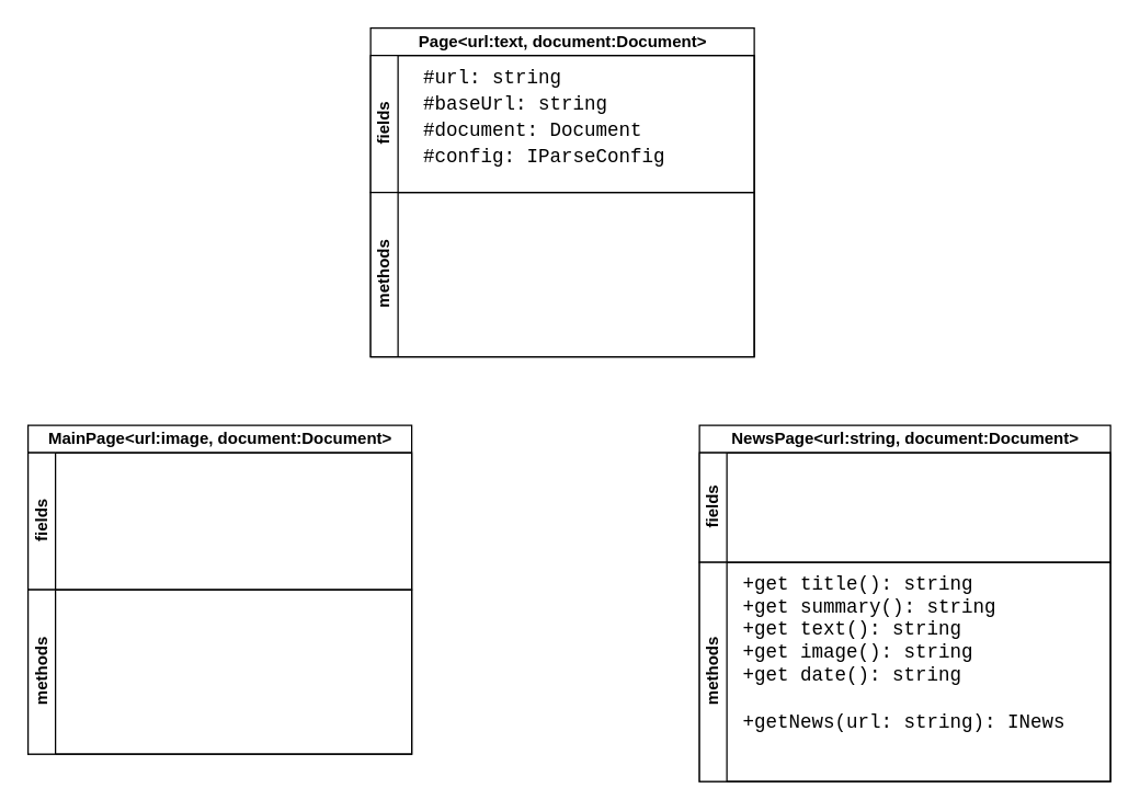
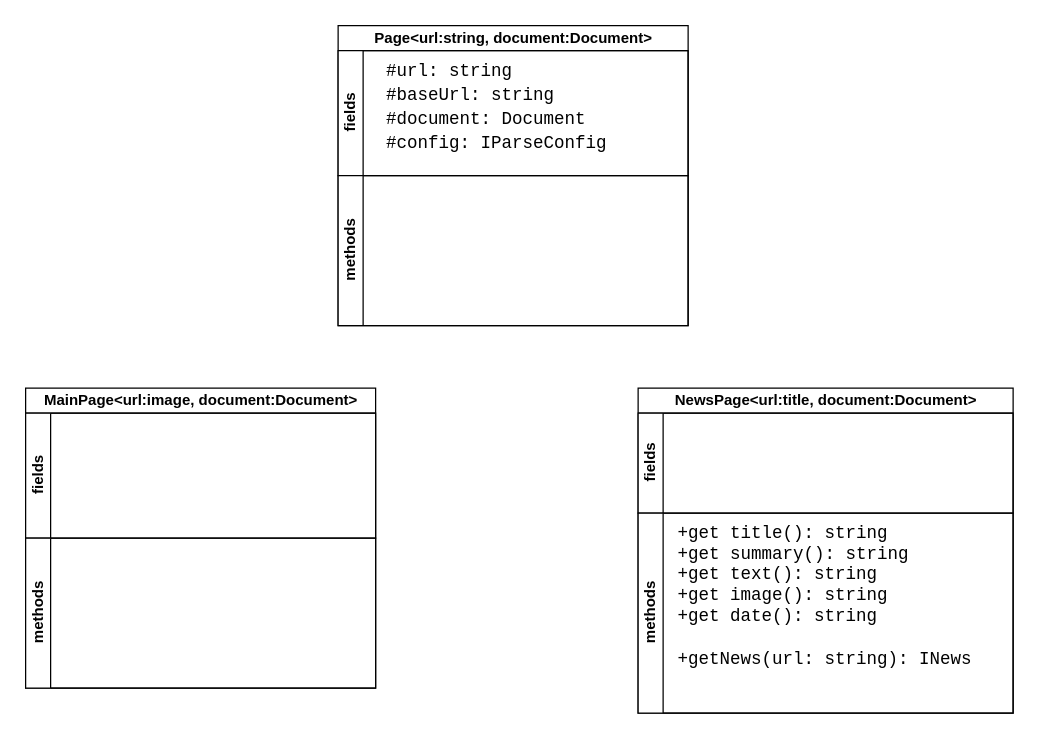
  <mxCell id="0" />
  <mxCell id="1" parent="0" />
- <mxCell id="2" value="Page&amp;lt;url:text, document:Document&amp;gt;" style="swimlane;childLayout=stackLayout;resizeParent=1;resizeParentMax=0;horizontal=1;startSize=20;horizontalStack=0;html=1;" vertex="1" parent="1"><mxGeometry x="270" y="20" width="280" height="240" as="geometry" /></mxCell>
+ <mxCell id="2" value="Page&amp;lt;url:string, document:Document&amp;gt;" style="swimlane;childLayout=stackLayout;resizeParent=1;resizeParentMax=0;horizontal=1;startSize=20;horizontalStack=0;html=1;" vertex="1" parent="1"><mxGeometry x="270" y="20" width="280" height="240" as="geometry" /></mxCell>
  <mxCell id="3" value="fields" style="swimlane;startSize=20;horizontal=0;html=1;" vertex="1" parent="2"><mxGeometry y="20" width="280" height="100" as="geometry" /></mxCell>
  <mxCell id="4" value="&lt;div style=&quot;font-size: 14px; line-height: 19px;&quot;&gt;&lt;div style=&quot;font-size: 14px;&quot;&gt;&amp;nbsp; #&lt;span style=&quot;font-size: 14px;&quot;&gt;url&lt;/span&gt;: &lt;span style=&quot;font-size: 14px;&quot;&gt;string&lt;/span&gt;&lt;/div&gt;&lt;div style=&quot;font-size: 14px;&quot;&gt;&amp;nbsp; #&lt;span style=&quot;font-size: 14px;&quot;&gt;baseUrl&lt;/span&gt;: &lt;span style=&quot;font-size: 14px;&quot;&gt;string&lt;/span&gt;&lt;/div&gt;&lt;div style=&quot;font-size: 14px;&quot;&gt;&amp;nbsp; #&lt;span style=&quot;font-size: 14px;&quot;&gt;document&lt;/span&gt;: &lt;span style=&quot;font-size: 14px;&quot;&gt;Document&lt;/span&gt;&lt;/div&gt;&lt;div style=&quot;font-size: 14px;&quot;&gt;&amp;nbsp; #&lt;span style=&quot;font-size: 14px;&quot;&gt;config&lt;/span&gt;: &lt;span style=&quot;font-size: 14px;&quot;&gt;IParseConfig&lt;/span&gt;&lt;/div&gt;&lt;/div&gt;" style="text;html=1;align=left;verticalAlign=middle;resizable=0;points=[];autosize=1;strokeColor=none;fillColor=none;labelBackgroundColor=none;fontColor=default;fontFamily=Courier New;fontSize=14;" vertex="1" parent="3"><mxGeometry x="20" width="220" height="90" as="geometry" /></mxCell>
  <mxCell id="5" value="methods" style="swimlane;startSize=20;horizontal=0;html=1;" vertex="1" parent="2"><mxGeometry y="120" width="280" height="120" as="geometry" /></mxCell>
  <mxCell id="6" value="MainPage&amp;lt;url:image, document:Document&amp;gt;" style="swimlane;childLayout=stackLayout;resizeParent=1;resizeParentMax=0;horizontal=1;startSize=20;horizontalStack=0;html=1;" vertex="1" parent="1"><mxGeometry x="20" y="310" width="280" height="240" as="geometry" /></mxCell>
  <mxCell id="7" value="fields" style="swimlane;startSize=20;horizontal=0;html=1;" vertex="1" parent="6"><mxGeometry y="20" width="280" height="100" as="geometry" /></mxCell>
  <mxCell id="8" value="methods" style="swimlane;startSize=20;horizontal=0;html=1;" vertex="1" parent="6"><mxGeometry y="120" width="280" height="120" as="geometry" /></mxCell>
- <mxCell id="9" value="NewsPage&amp;lt;url:string, document:Document&amp;gt;" style="swimlane;childLayout=stackLayout;resizeParent=1;resizeParentMax=0;horizontal=1;startSize=20;horizontalStack=0;html=1;" vertex="1" parent="1"><mxGeometry x="510" y="310" width="300" height="260" as="geometry" /></mxCell>
+ <mxCell id="9" value="NewsPage&amp;lt;url:title, document:Document&amp;gt;" style="swimlane;childLayout=stackLayout;resizeParent=1;resizeParentMax=0;horizontal=1;startSize=20;horizontalStack=0;html=1;" vertex="1" parent="1"><mxGeometry x="510" y="310" width="300" height="260" as="geometry" /></mxCell>
  <mxCell id="10" value="fields" style="swimlane;startSize=20;horizontal=0;html=1;" vertex="1" parent="9"><mxGeometry y="20" width="300" height="80" as="geometry" /></mxCell>
  <mxCell id="11" value="methods" style="swimlane;startSize=20;horizontal=0;html=1;" vertex="1" parent="9"><mxGeometry y="100" width="300" height="160" as="geometry" /></mxCell>
  <mxCell id="12" value="+get title(): string&lt;br style=&quot;font-size: 14px;&quot;&gt;+get summary(): string&lt;br style=&quot;font-size: 14px;&quot;&gt;+get text(): string&lt;br style=&quot;font-size: 14px;&quot;&gt;&lt;div style=&quot;font-size: 14px;&quot;&gt;&lt;span style=&quot;background-color: initial; font-size: 14px;&quot;&gt;+get image(): string&lt;/span&gt;&lt;/div&gt;&lt;div style=&quot;font-size: 14px;&quot;&gt;+get date(): string&lt;span style=&quot;background-color: initial; font-size: 14px;&quot;&gt;&lt;br&gt;&lt;/span&gt;&lt;/div&gt;&lt;div style=&quot;font-size: 14px;&quot;&gt;&lt;span style=&quot;background-color: initial; font-size: 14px;&quot;&gt;&lt;br&gt;&lt;/span&gt;&lt;/div&gt;&lt;div style=&quot;font-size: 14px;&quot;&gt;&lt;span style=&quot;background-color: initial; font-size: 14px;&quot;&gt;+getNews(url: string): INews&lt;/span&gt;&lt;/div&gt;" style="text;html=1;align=left;verticalAlign=middle;resizable=0;points=[];autosize=1;strokeColor=none;fillColor=none;fontColor=default;fontFamily=Courier New;fontSize=14;" vertex="1" parent="11"><mxGeometry x="30" y="1" width="260" height="130" as="geometry" /></mxCell>
